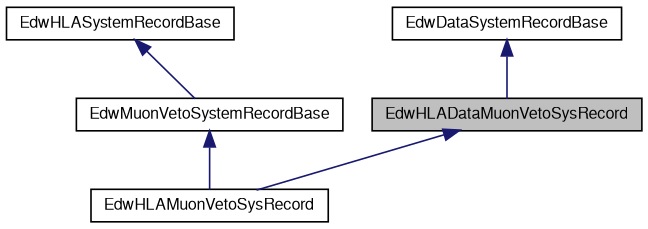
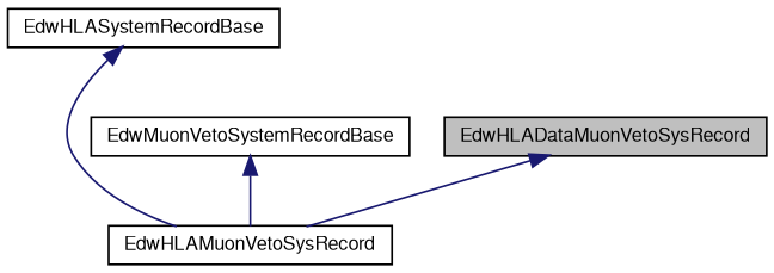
  digraph {
    node [color=black fillcolor=white fontname=FreeSans fontsize=10 shape=record style=filled]
    edge [color=midnightblue dir=back fontname=FreeSans fontsize=10 labelfontname=FreeSans labelfontsize=10 style=solid]
    n1 [fillcolor=grey75 fontcolor=black height=0.2 label=EdwHLADataMuonVetoSysRecord width=0.4]
    n2 [height=0.2 label=EdwHLAMuonVetoSysRecord width=0.4]
    n3 [height=0.2 label=EdwMuonVetoSystemRecordBase width=0.4]
    n4 [height=0.2 label=EdwHLASystemRecordBase width=0.4]
-   n5 [height=0.2 label=EdwDataSystemRecordBase width=0.4]
    n1 -> n2
    n3 -> n2
-   n4 -> n3
-   n5 -> n1
+   n4 -> n2
  }
